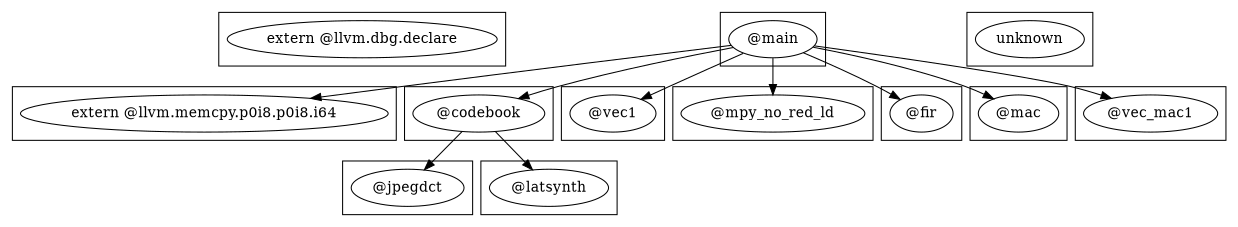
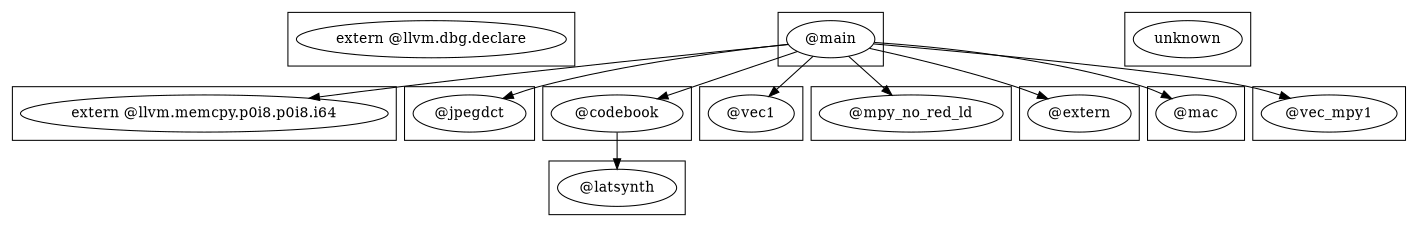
  digraph {
    n1 [label="extern @llvm.dbg.declare"]
    n2 [label="@main"]
    n3 [label="extern @llvm.memcpy.p0i8.p0i8.i64"]
    n4 [label="@jpegdct"]
    n5 [label="@latsynth"]
    n6 [label="@codebook"]
    n7 [label="@vec1"]
    n8 [label="@mpy_no_red_ld"]
-   n9 [label="@fir"]
+   n9 [label="@extern"]
    n10 [label="@mac"]
-   n11 [label="@vec_mac1"]
+   n11 [label="@vec_mpy1"]
    n12 [label=unknown]
    subgraph cluster_1 {
      n1
    }
    subgraph cluster_2 {
      n2
    }
    subgraph cluster_3 {
      n3
    }
    subgraph cluster_4 {
      n4
    }
    subgraph cluster_5 {
      n5
    }
    subgraph cluster_6 {
      n6
    }
    subgraph cluster_7 {
      n7
    }
    subgraph cluster_8 {
      n8
    }
    subgraph cluster_9 {
      n9
    }
    subgraph cluster_10 {
      n10
    }
    subgraph cluster_11 {
      n11
    }
    subgraph cluster_12 {
      n12
    }
    n2 -> n3
-   n6 -> n4
+   n2 -> n4
    n2 -> n6
    n2 -> n7
    n2 -> n8
    n2 -> n9
    n2 -> n10
    n2 -> n11
    n6 -> n5
  }
